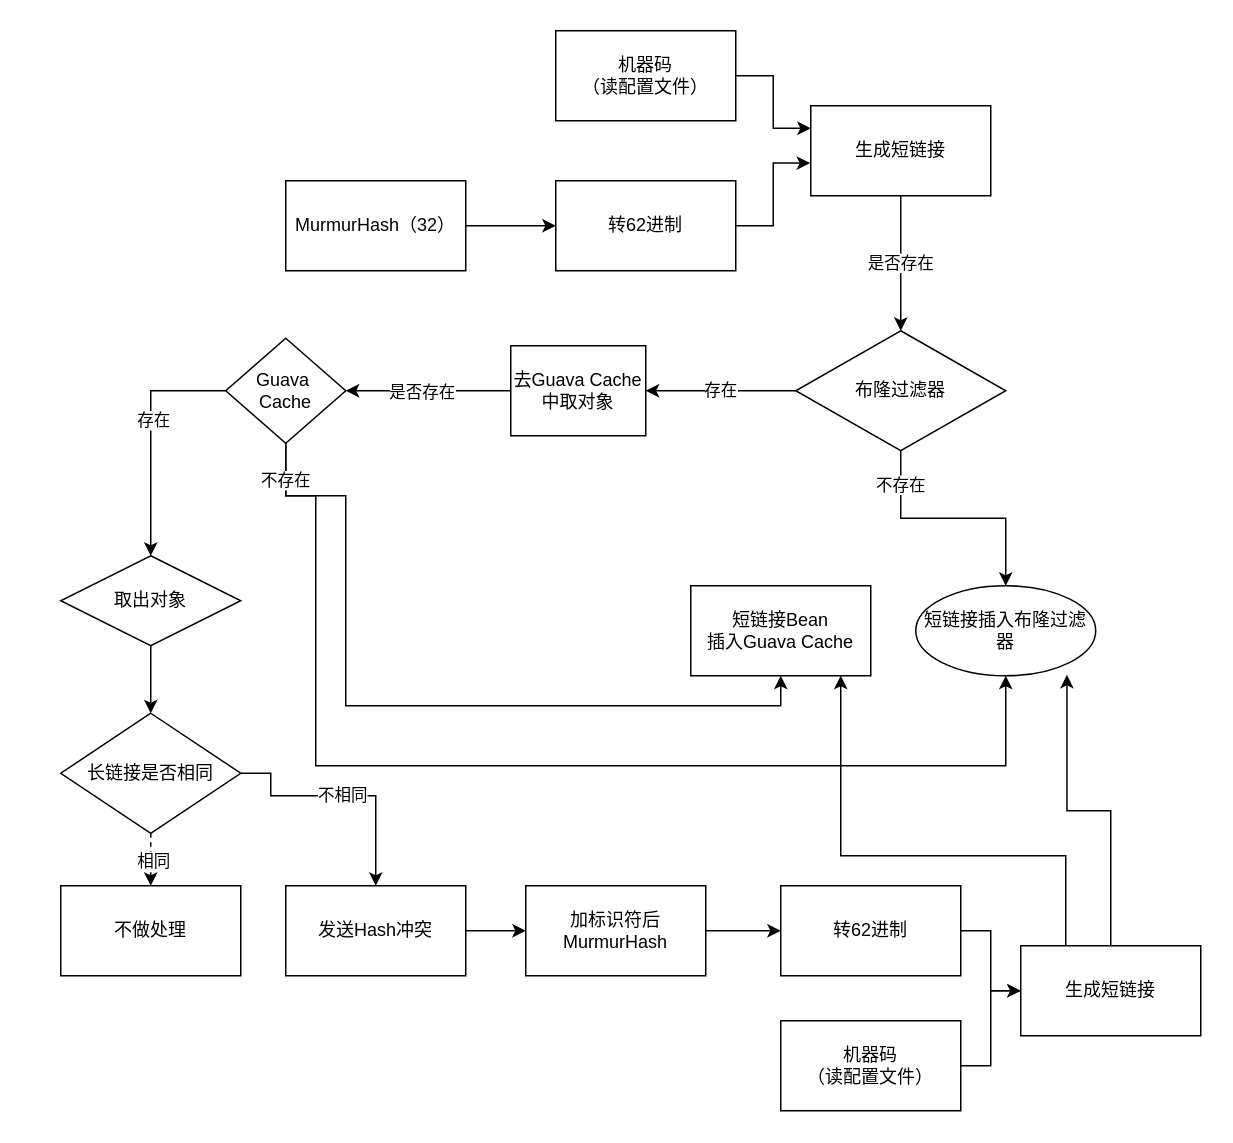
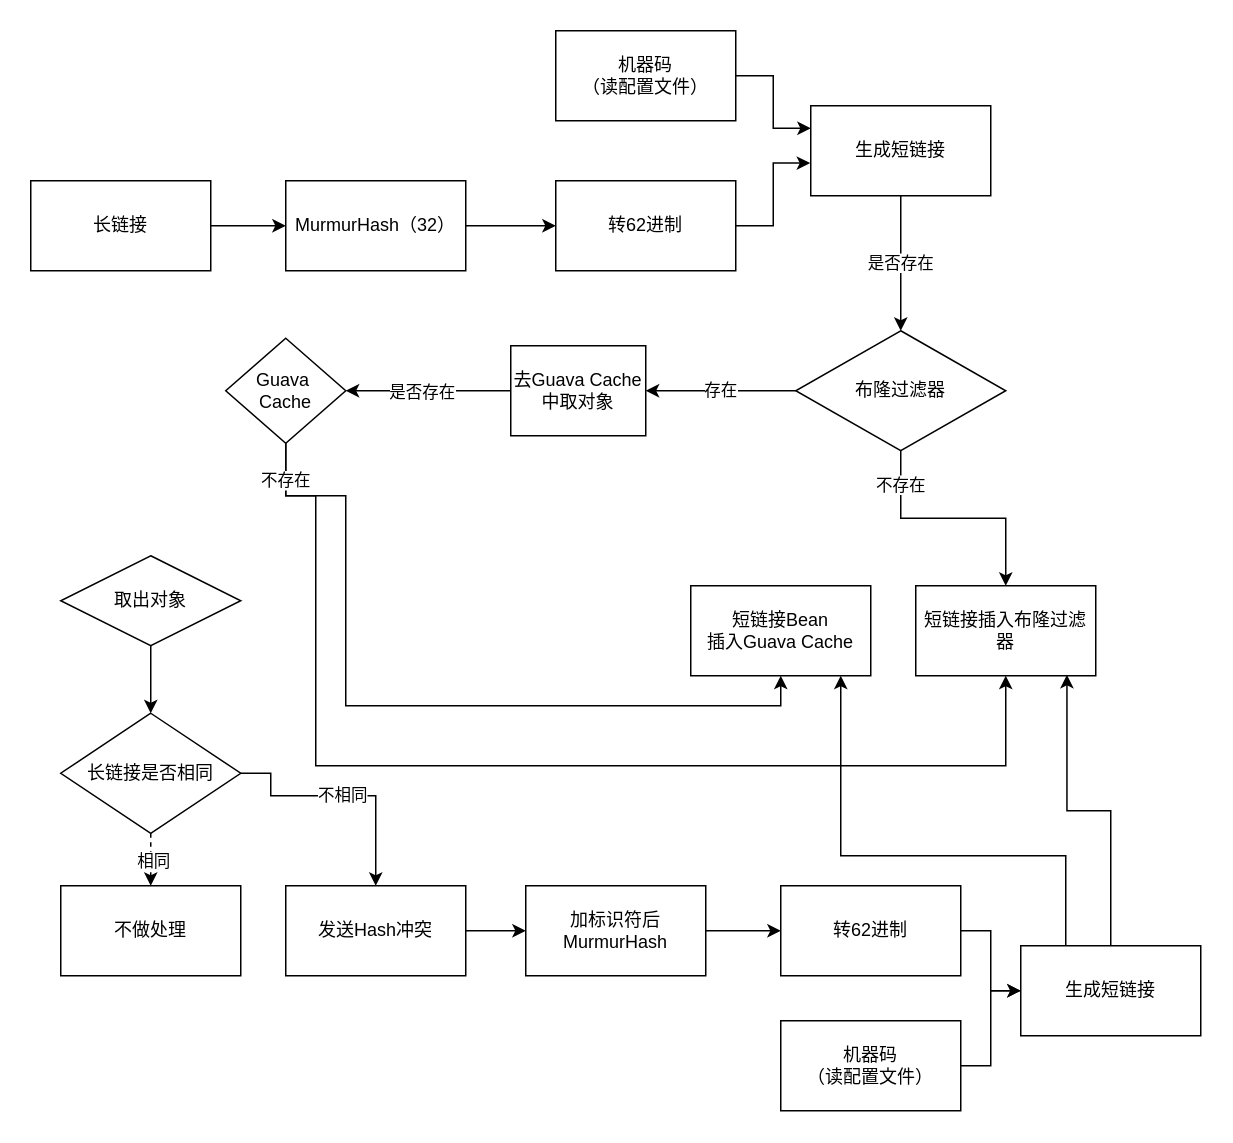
  <mxCell id="0" />
  <mxCell id="1" parent="0" />
+ <mxCell id="2" style="edgeStyle=orthogonalEdgeStyle;rounded=0;orthogonalLoop=1;jettySize=auto;html=1;" edge="1" parent="1" source="3" target="5"><mxGeometry relative="1" as="geometry" /></mxCell>
+ <mxCell id="3" value="长链接" style="rounded=0;whiteSpace=wrap;html=1;" vertex="1" parent="1"><mxGeometry x="20" y="120" width="120" height="60" as="geometry" /></mxCell>
  <mxCell id="4" style="edgeStyle=orthogonalEdgeStyle;rounded=0;orthogonalLoop=1;jettySize=auto;html=1;" edge="1" parent="1" source="5" target="7"><mxGeometry relative="1" as="geometry" /></mxCell>
  <mxCell id="5" value="MurmurHash（32）" style="rounded=0;whiteSpace=wrap;html=1;" vertex="1" parent="1"><mxGeometry x="190" y="120" width="120" height="60" as="geometry" /></mxCell>
  <mxCell id="6" style="edgeStyle=orthogonalEdgeStyle;rounded=0;orthogonalLoop=1;jettySize=auto;html=1;entryX=-0.003;entryY=0.637;entryDx=0;entryDy=0;entryPerimeter=0;" edge="1" parent="1" source="7" target="11"><mxGeometry relative="1" as="geometry" /></mxCell>
  <mxCell id="7" value="转62进制" style="rounded=0;whiteSpace=wrap;html=1;" vertex="1" parent="1"><mxGeometry x="370" y="120" width="120" height="60" as="geometry" /></mxCell>
  <mxCell id="8" style="edgeStyle=orthogonalEdgeStyle;rounded=0;orthogonalLoop=1;jettySize=auto;html=1;entryX=0;entryY=0.25;entryDx=0;entryDy=0;" edge="1" parent="1" source="9" target="11"><mxGeometry relative="1" as="geometry" /></mxCell>
  <mxCell id="9" value="机器码&lt;br&gt;（读配置文件）" style="rounded=0;whiteSpace=wrap;html=1;" vertex="1" parent="1"><mxGeometry x="370" y="20" width="120" height="60" as="geometry" /></mxCell>
  <mxCell id="10" value="是否存在" style="edgeStyle=orthogonalEdgeStyle;rounded=0;orthogonalLoop=1;jettySize=auto;html=1;" edge="1" parent="1" source="11" target="15"><mxGeometry relative="1" as="geometry" /></mxCell>
  <mxCell id="11" value="生成短链接" style="rounded=0;whiteSpace=wrap;html=1;" vertex="1" parent="1"><mxGeometry x="540" y="70" width="120" height="60" as="geometry" /></mxCell>
- <mxCell id="12" value="短链接插入布隆过滤器" style="ellipse;whiteSpace=wrap;html=1;" vertex="1" parent="1"><mxGeometry x="610" y="390" width="120" height="60" as="geometry" /></mxCell>
+ <mxCell id="12" value="短链接插入布隆过滤器" style="rounded=0;whiteSpace=wrap;html=1;" vertex="1" parent="1"><mxGeometry x="610" y="390" width="120" height="60" as="geometry" /></mxCell>
  <mxCell id="13" value="不存在" style="edgeStyle=orthogonalEdgeStyle;rounded=0;orthogonalLoop=1;jettySize=auto;html=1;" edge="1" parent="1" source="15" target="12"><mxGeometry x="-0.714" relative="1" as="geometry"><mxPoint as="offset" /></mxGeometry></mxCell>
  <mxCell id="14" value="存在" style="edgeStyle=orthogonalEdgeStyle;rounded=0;orthogonalLoop=1;jettySize=auto;html=1;" edge="1" parent="1" source="15" target="19"><mxGeometry relative="1" as="geometry"><Array as="points"><mxPoint x="490" y="260" /><mxPoint x="490" y="260" /></Array></mxGeometry></mxCell>
  <mxCell id="15" value="布隆过滤器" style="rhombus;whiteSpace=wrap;html=1;" vertex="1" parent="1"><mxGeometry x="530" y="220" width="140" height="80" as="geometry" /></mxCell>
  <mxCell id="16" value="短链接Bean&lt;br&gt;插入Guava Cache" style="rounded=0;whiteSpace=wrap;html=1;" vertex="1" parent="1"><mxGeometry x="460" y="390" width="120" height="60" as="geometry" /></mxCell>
  <mxCell id="17" style="edgeStyle=orthogonalEdgeStyle;rounded=0;orthogonalLoop=1;jettySize=auto;html=1;" edge="1" parent="1" source="19" target="24"><mxGeometry relative="1" as="geometry" /></mxCell>
  <mxCell id="18" value="是否存在" style="edgeLabel;html=1;align=center;verticalAlign=middle;resizable=0;points=[];" vertex="1" connectable="0" parent="17"><mxGeometry x="0.27" relative="1" as="geometry"><mxPoint x="10" as="offset" /></mxGeometry></mxCell>
  <mxCell id="19" value="去Guava Cache&lt;br&gt;中取对象" style="rounded=0;whiteSpace=wrap;html=1;" vertex="1" parent="1"><mxGeometry x="340" y="230" width="90" height="60" as="geometry" /></mxCell>
- <mxCell id="20" style="edgeStyle=orthogonalEdgeStyle;rounded=0;orthogonalLoop=1;jettySize=auto;html=1;exitX=0;exitY=0.5;exitDx=0;exitDy=0;" edge="1" parent="1" source="24" target="26"><mxGeometry relative="1" as="geometry" /></mxCell>
- <mxCell id="21" value="存在" style="edgeLabel;html=1;align=center;verticalAlign=middle;resizable=0;points=[];" vertex="1" connectable="0" parent="20"><mxGeometry x="-0.139" y="1" relative="1" as="geometry"><mxPoint as="offset" /></mxGeometry></mxCell>
  <mxCell id="22" style="edgeStyle=orthogonalEdgeStyle;rounded=0;orthogonalLoop=1;jettySize=auto;html=1;entryX=0.5;entryY=1;entryDx=0;entryDy=0;" edge="1" parent="1" source="24" target="16"><mxGeometry relative="1" as="geometry"><mxPoint x="200" y="330" as="sourcePoint" /><Array as="points"><mxPoint x="190" y="330" /><mxPoint x="230" y="330" /><mxPoint x="230" y="470" /><mxPoint x="520" y="470" /></Array></mxGeometry></mxCell>
  <mxCell id="23" value="不存在" style="edgeStyle=orthogonalEdgeStyle;rounded=0;orthogonalLoop=1;jettySize=auto;html=1;entryX=0.5;entryY=1;entryDx=0;entryDy=0;exitX=0.5;exitY=1;exitDx=0;exitDy=0;" edge="1" parent="1" source="24" target="12"><mxGeometry x="-0.934" relative="1" as="geometry"><mxPoint x="190" y="300" as="sourcePoint" /><Array as="points"><mxPoint x="190" y="330" /><mxPoint x="210" y="330" /><mxPoint x="210" y="510" /><mxPoint x="670" y="510" /></Array><mxPoint as="offset" /></mxGeometry></mxCell>
  <mxCell id="24" value="Guava&amp;nbsp;&lt;br&gt;Cache" style="rhombus;whiteSpace=wrap;html=1;" vertex="1" parent="1"><mxGeometry x="150" y="225" width="80" height="70" as="geometry" /></mxCell>
  <mxCell id="25" style="edgeStyle=orthogonalEdgeStyle;rounded=0;orthogonalLoop=1;jettySize=auto;html=1;" edge="1" parent="1" source="26" target="30"><mxGeometry relative="1" as="geometry" /></mxCell>
  <mxCell id="26" value="取出对象" style="rhombus;whiteSpace=wrap;html=1;" vertex="1" parent="1"><mxGeometry x="40" y="370" width="120" height="60" as="geometry" /></mxCell>
  <mxCell id="27" value="不相同" style="edgeStyle=orthogonalEdgeStyle;rounded=0;orthogonalLoop=1;jettySize=auto;html=1;exitX=1;exitY=0.5;exitDx=0;exitDy=0;" edge="1" parent="1" source="30" target="32"><mxGeometry relative="1" as="geometry"><Array as="points"><mxPoint x="180" y="515" /><mxPoint x="180" y="530" /><mxPoint x="250" y="530" /></Array></mxGeometry></mxCell>
  <mxCell id="28" style="edgeStyle=orthogonalEdgeStyle;rounded=0;orthogonalLoop=1;jettySize=auto;html=1;dashed=1;" edge="1" parent="1" source="30" target="42"><mxGeometry relative="1" as="geometry" /></mxCell>
  <mxCell id="29" value="相同" style="edgeLabel;html=1;align=center;verticalAlign=middle;resizable=0;points=[];" vertex="1" connectable="0" parent="28"><mxGeometry x="-0.222" y="1" relative="1" as="geometry"><mxPoint as="offset" /></mxGeometry></mxCell>
  <mxCell id="30" value="长链接是否相同" style="rhombus;whiteSpace=wrap;html=1;" vertex="1" parent="1"><mxGeometry x="40" y="475" width="120" height="80" as="geometry" /></mxCell>
  <mxCell id="31" style="edgeStyle=orthogonalEdgeStyle;rounded=0;orthogonalLoop=1;jettySize=auto;html=1;" edge="1" parent="1" source="32" target="33"><mxGeometry relative="1" as="geometry" /></mxCell>
  <mxCell id="32" value="发送Hash冲突" style="rounded=0;whiteSpace=wrap;html=1;" vertex="1" parent="1"><mxGeometry x="190" y="590" width="120" height="60" as="geometry" /></mxCell>
  <mxCell id="33" value="加标识符后&lt;br&gt;MurmurHash" style="rounded=0;whiteSpace=wrap;html=1;" vertex="1" parent="1"><mxGeometry x="350" y="590" width="120" height="60" as="geometry" /></mxCell>
  <mxCell id="34" style="edgeStyle=orthogonalEdgeStyle;rounded=0;orthogonalLoop=1;jettySize=auto;html=1;entryX=0;entryY=0.5;entryDx=0;entryDy=0;" edge="1" parent="1" source="35" target="41"><mxGeometry relative="1" as="geometry" /></mxCell>
  <mxCell id="35" value="机器码&lt;br&gt;（读配置文件）" style="rounded=0;whiteSpace=wrap;html=1;" vertex="1" parent="1"><mxGeometry x="520" y="680" width="120" height="60" as="geometry" /></mxCell>
  <mxCell id="36" style="edgeStyle=orthogonalEdgeStyle;rounded=0;orthogonalLoop=1;jettySize=auto;html=1;" edge="1" parent="1" source="37" target="41"><mxGeometry relative="1" as="geometry" /></mxCell>
  <mxCell id="37" value="&lt;span&gt;转62进制&lt;/span&gt;" style="rounded=0;whiteSpace=wrap;html=1;" vertex="1" parent="1"><mxGeometry x="520" y="590" width="120" height="60" as="geometry" /></mxCell>
  <mxCell id="38" value="" style="edgeStyle=orthogonalEdgeStyle;rounded=0;orthogonalLoop=1;jettySize=auto;html=1;" edge="1" parent="1" source="33" target="37"><mxGeometry relative="1" as="geometry" /></mxCell>
  <mxCell id="39" style="edgeStyle=orthogonalEdgeStyle;rounded=0;orthogonalLoop=1;jettySize=auto;html=1;entryX=0.84;entryY=0.99;entryDx=0;entryDy=0;entryPerimeter=0;" edge="1" parent="1" source="41" target="12"><mxGeometry relative="1" as="geometry" /></mxCell>
  <mxCell id="40" style="edgeStyle=orthogonalEdgeStyle;rounded=0;orthogonalLoop=1;jettySize=auto;html=1;" edge="1" parent="1" source="41"><mxGeometry relative="1" as="geometry"><mxPoint x="560" y="450" as="targetPoint" /><Array as="points"><mxPoint x="710" y="570" /><mxPoint x="560" y="570" /><mxPoint x="560" y="450" /></Array></mxGeometry></mxCell>
  <mxCell id="41" value="生成短链接" style="rounded=0;whiteSpace=wrap;html=1;" vertex="1" parent="1"><mxGeometry x="680" y="630" width="120" height="60" as="geometry" /></mxCell>
  <mxCell id="42" value="不做处理" style="rounded=0;whiteSpace=wrap;html=1;" vertex="1" parent="1"><mxGeometry x="40" y="590" width="120" height="60" as="geometry" /></mxCell>
